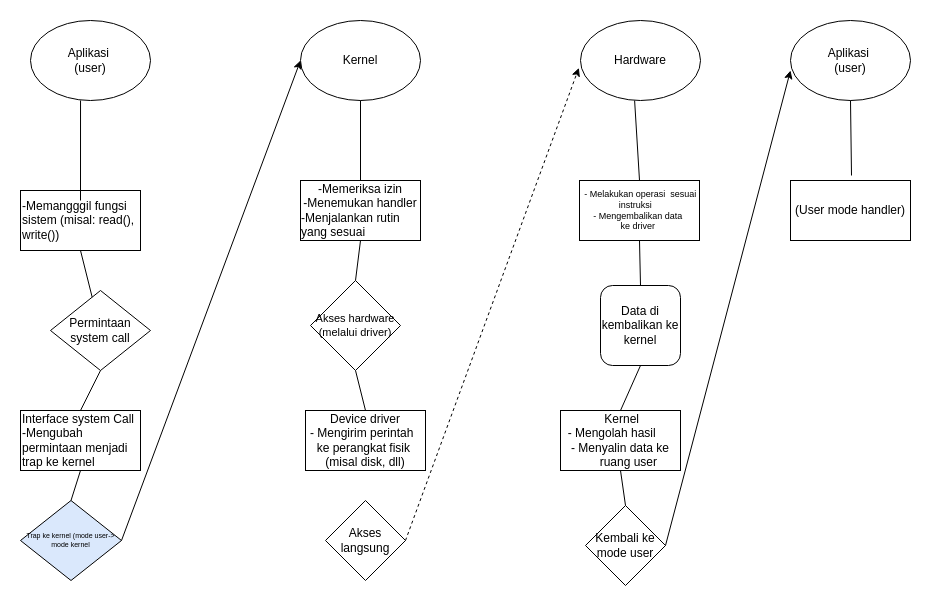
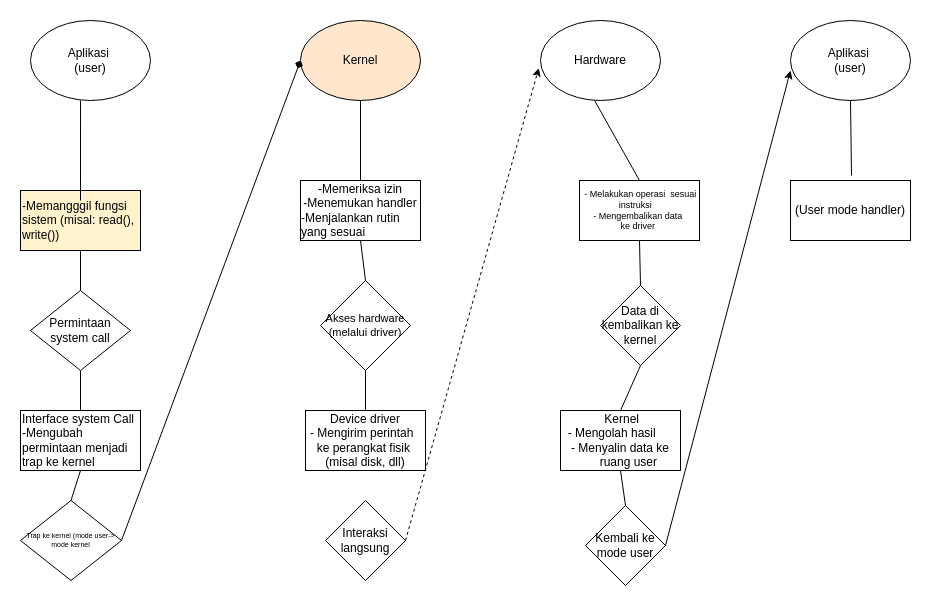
  <mxCell id="0" />
  <mxCell id="1" parent="0" />
  <mxCell id="2" value="Aplikasi&amp;nbsp;&lt;div&gt;(user)&lt;/div&gt;" style="ellipse;whiteSpace=wrap;html=1;" vertex="1" parent="1"><mxGeometry x="30" y="20" width="120" height="80" as="geometry" /></mxCell>
- <mxCell id="3" value="Kernel" style="ellipse;whiteSpace=wrap;html=1;" vertex="1" parent="1"><mxGeometry x="300" y="20" width="120" height="80" as="geometry" /></mxCell>
- <mxCell id="4" value="Hardware" style="ellipse;whiteSpace=wrap;html=1;" vertex="1" parent="1"><mxGeometry x="580" y="20" width="120" height="80" as="geometry" /></mxCell>
+ <mxCell id="3" value="Kernel" style="ellipse;whiteSpace=wrap;html=1;fillColor=#ffe6cc;" vertex="1" parent="1"><mxGeometry x="300" y="20" width="120" height="80" as="geometry" /></mxCell>
+ <mxCell id="4" value="Hardware" style="ellipse;whiteSpace=wrap;html=1;" vertex="1" parent="1"><mxGeometry x="540" y="20" width="120" height="80" as="geometry" /></mxCell>
  <mxCell id="5" value="Aplikasi&amp;nbsp;&lt;div&gt;(user)&lt;/div&gt;" style="ellipse;whiteSpace=wrap;html=1;" vertex="1" parent="1"><mxGeometry x="790" y="20" width="120" height="80" as="geometry" /></mxCell>
- <mxCell id="6" value="-Memangggil fungsi sistem (misal: read(), write())" style="rounded=0;whiteSpace=wrap;html=1;align=left;" vertex="1" parent="1"><mxGeometry x="20" y="190" width="120" height="60" as="geometry" /></mxCell>
- <mxCell id="7" value="Permintaan system call" style="rhombus;whiteSpace=wrap;html=1;" vertex="1" parent="1"><mxGeometry x="50" y="290" width="100" height="80" as="geometry" /></mxCell>
+ <mxCell id="6" value="-Memangggil fungsi sistem (misal: read(), write())" style="rounded=0;whiteSpace=wrap;html=1;align=left;fillColor=#fff2cc;" vertex="1" parent="1"><mxGeometry x="20" y="190" width="120" height="60" as="geometry" /></mxCell>
+ <mxCell id="7" value="Permintaan system call" style="rhombus;whiteSpace=wrap;html=1;" vertex="1" parent="1"><mxGeometry x="30" y="290" width="100" height="80" as="geometry" /></mxCell>
  <mxCell id="8" value="Interface system Call&lt;div&gt;-Mengubah permintaan menjadi trap ke kernel&lt;/div&gt;" style="rounded=0;whiteSpace=wrap;html=1;align=left;" vertex="1" parent="1"><mxGeometry x="20" y="410" width="120" height="60" as="geometry" /></mxCell>
  <mxCell id="9" value="" style="endArrow=none;html=1;rounded=0;exitX=0.417;exitY=1;exitDx=0;exitDy=0;exitPerimeter=0;entryX=0.5;entryY=0.167;entryDx=0;entryDy=0;entryPerimeter=0;" edge="1" parent="1" source="2" target="6"><mxGeometry width="50" height="50" relative="1" as="geometry"><mxPoint x="370" y="240" as="sourcePoint" /><mxPoint x="420" y="190" as="targetPoint" /></mxGeometry></mxCell>
- <mxCell id="10" value="Trap ke kernel (mode user-&amp;gt;&lt;div&gt;mode kernel&lt;/div&gt;" style="rhombus;whiteSpace=wrap;html=1;fontSize=7;fillColor=#dae8fc;" vertex="1" parent="1"><mxGeometry x="20" y="500" width="101" height="80" as="geometry" /></mxCell>
+ <mxCell id="10" value="Trap ke kernel (mode user-&amp;gt;&lt;div&gt;mode kernel&lt;/div&gt;" style="rhombus;whiteSpace=wrap;html=1;fontSize=7;" vertex="1" parent="1"><mxGeometry x="20" y="500" width="101" height="80" as="geometry" /></mxCell>
  <mxCell id="11" value="-Memeriksa izin&lt;div&gt;-Menemukan handler&lt;/div&gt;&lt;div style=&quot;text-align: left;&quot;&gt;-Menjalankan rutin yang sesuai&lt;/div&gt;" style="rounded=0;whiteSpace=wrap;html=1;" vertex="1" parent="1"><mxGeometry x="300" y="180" width="120" height="60" as="geometry" /></mxCell>
- <mxCell id="12" value="Akses hardware&lt;div&gt;(melalui driver)&lt;/div&gt;" style="rhombus;whiteSpace=wrap;html=1;fontSize=11;" vertex="1" parent="1"><mxGeometry x="310" y="280" width="90" height="90" as="geometry" /></mxCell>
+ <mxCell id="12" value="Akses hardware&lt;div&gt;(melalui driver)&lt;/div&gt;" style="rhombus;whiteSpace=wrap;html=1;fontSize=11;" vertex="1" parent="1"><mxGeometry x="320" y="280" width="90" height="90" as="geometry" /></mxCell>
  <mxCell id="13" value="Device driver&lt;div&gt;&lt;div&gt;- Mengirim perintah&amp;nbsp;&amp;nbsp;&lt;/div&gt;&lt;div&gt;ke perangkat fisik&amp;nbsp;&lt;/div&gt;&lt;div&gt;(misal disk, dll)&lt;/div&gt;&lt;/div&gt;" style="rounded=0;whiteSpace=wrap;html=1;" vertex="1" parent="1"><mxGeometry x="305" y="410" width="120" height="60" as="geometry" /></mxCell>
- <mxCell id="14" value="Akses langsung" style="rhombus;whiteSpace=wrap;html=1;rounded=0;" vertex="1" parent="1"><mxGeometry x="325" y="500" width="80" height="80" as="geometry" /></mxCell>
- <mxCell id="15" value="Data di kembalikan ke kernel" style="whiteSpace=wrap;html=1;rounded=1;" vertex="1" parent="1"><mxGeometry x="600" y="285" width="80" height="80" as="geometry" /></mxCell>
+ <mxCell id="14" value="Interaksi langsung" style="rhombus;whiteSpace=wrap;html=1;rounded=0;" vertex="1" parent="1"><mxGeometry x="325" y="500" width="80" height="80" as="geometry" /></mxCell>
+ <mxCell id="15" value="Data di kembalikan ke kernel" style="rhombus;whiteSpace=wrap;html=1;" vertex="1" parent="1"><mxGeometry x="600" y="285" width="80" height="80" as="geometry" /></mxCell>
  <mxCell id="16" value="&lt;div&gt;&amp;nbsp;- Melakukan operasi&amp;nbsp;&lt;span style=&quot;background-color: transparent; color: light-dark(rgb(0, 0, 0), rgb(255, 255, 255));&quot;&gt;&amp;nbsp;sesuai instruksi&amp;nbsp; &amp;nbsp;&lt;/span&gt;&lt;/div&gt;&lt;div&gt;- Mengembalikan data&amp;nbsp;&lt;/div&gt;&lt;div&gt;&amp;nbsp; ke driver&amp;nbsp; &amp;nbsp;&lt;/div&gt;" style="rounded=0;whiteSpace=wrap;html=1;fontSize=9;" vertex="1" parent="1"><mxGeometry x="579" y="180" width="120" height="60" as="geometry" /></mxCell>
  <mxCell id="17" value="&lt;div&gt;&amp;nbsp;Kernel&lt;/div&gt;&lt;div&gt;- Mengolah hasil&amp;nbsp; &amp;nbsp; &amp;nbsp;&lt;/div&gt;&lt;div&gt;&amp;nbsp;- Menyalin data ke&amp;nbsp; &amp;nbsp;&amp;nbsp;&lt;span style=&quot;background-color: transparent; color: light-dark(rgb(0, 0, 0), rgb(255, 255, 255));&quot;&gt;&amp;nbsp; &amp;nbsp;ruang user&lt;/span&gt;&lt;/div&gt;" style="rounded=0;whiteSpace=wrap;html=1;" vertex="1" parent="1"><mxGeometry x="560" y="410" width="120" height="60" as="geometry" /></mxCell>
  <mxCell id="18" value="Kembali ke mode user" style="rhombus;whiteSpace=wrap;html=1;" vertex="1" parent="1"><mxGeometry x="585" y="505" width="80" height="80" as="geometry" /></mxCell>
  <mxCell id="19" value="(User mode handler)" style="rounded=0;whiteSpace=wrap;html=1;" vertex="1" parent="1"><mxGeometry x="790" y="180" width="120" height="60" as="geometry" /></mxCell>
  <mxCell id="20" value="" style="endArrow=none;html=1;rounded=0;entryX=0.5;entryY=1;entryDx=0;entryDy=0;" edge="1" parent="1" source="7" target="6"><mxGeometry width="50" height="50" relative="1" as="geometry"><mxPoint x="430" y="310" as="sourcePoint" /><mxPoint x="480" y="260" as="targetPoint" /></mxGeometry></mxCell>
  <mxCell id="21" value="" style="endArrow=none;html=1;rounded=0;entryX=0.5;entryY=1;entryDx=0;entryDy=0;exitX=0.5;exitY=0;exitDx=0;exitDy=0;" edge="1" parent="1" source="8" target="7"><mxGeometry width="50" height="50" relative="1" as="geometry"><mxPoint x="70" y="420" as="sourcePoint" /><mxPoint x="70" y="380" as="targetPoint" /></mxGeometry></mxCell>
  <mxCell id="22" value="" style="endArrow=none;html=1;rounded=0;entryX=0.5;entryY=1;entryDx=0;entryDy=0;" edge="1" parent="1" source="11" target="3"><mxGeometry width="50" height="50" relative="1" as="geometry"><mxPoint x="430" y="310" as="sourcePoint" /><mxPoint x="480" y="260" as="targetPoint" /></mxGeometry></mxCell>
  <mxCell id="23" value="" style="endArrow=none;html=1;rounded=0;entryX=0.5;entryY=1;entryDx=0;entryDy=0;exitX=0.5;exitY=0;exitDx=0;exitDy=0;" edge="1" parent="1" source="12" target="11"><mxGeometry width="50" height="50" relative="1" as="geometry"><mxPoint x="360" y="270" as="sourcePoint" /><mxPoint x="300" y="220" as="targetPoint" /></mxGeometry></mxCell>
  <mxCell id="24" value="" style="endArrow=none;html=1;rounded=0;entryX=0.5;entryY=0;entryDx=0;entryDy=0;exitX=0.5;exitY=1;exitDx=0;exitDy=0;" edge="1" parent="1" source="12" target="13"><mxGeometry width="50" height="50" relative="1" as="geometry"><mxPoint x="430" y="310" as="sourcePoint" /><mxPoint x="480" y="260" as="targetPoint" /></mxGeometry></mxCell>
  <mxCell id="25" value="" style="endArrow=none;html=1;rounded=0;entryX=0.5;entryY=0;entryDx=0;entryDy=0;exitX=0.5;exitY=1;exitDx=0;exitDy=0;" edge="1" parent="1" source="8" target="10"><mxGeometry width="50" height="50" relative="1" as="geometry"><mxPoint x="430" y="310" as="sourcePoint" /><mxPoint x="480" y="260" as="targetPoint" /></mxGeometry></mxCell>
- <mxCell id="26" value="" style="endArrow=classic;html=1;rounded=0;exitX=1;exitY=0.5;exitDx=0;exitDy=0;entryX=0;entryY=0.5;entryDx=0;entryDy=0;" edge="1" parent="1" source="10" target="3"><mxGeometry width="50" height="50" relative="1" as="geometry"><mxPoint x="420" y="310" as="sourcePoint" /><mxPoint x="470" y="260" as="targetPoint" /></mxGeometry></mxCell>
+ <mxCell id="26" value="" style="endArrow=diamond;html=1;rounded=0;exitX=1;exitY=0.5;exitDx=0;exitDy=0;entryX=0;entryY=0.5;entryDx=0;entryDy=0;" edge="1" parent="1" source="10" target="3"><mxGeometry width="50" height="50" relative="1" as="geometry"><mxPoint x="420" y="310" as="sourcePoint" /><mxPoint x="470" y="260" as="targetPoint" /></mxGeometry></mxCell>
  <mxCell id="27" value="" style="endArrow=classic;html=1;rounded=0;exitX=1;exitY=0.5;exitDx=0;exitDy=0;entryX=-0.014;entryY=0.593;entryDx=0;entryDy=0;entryPerimeter=0;dashed=1;" edge="1" parent="1" source="14" target="4"><mxGeometry width="50" height="50" relative="1" as="geometry"><mxPoint x="420" y="310" as="sourcePoint" /><mxPoint x="470" y="260" as="targetPoint" /></mxGeometry></mxCell>
  <mxCell id="28" value="" style="endArrow=classic;html=1;rounded=0;exitX=1;exitY=0.5;exitDx=0;exitDy=0;" edge="1" parent="1" source="18"><mxGeometry width="50" height="50" relative="1" as="geometry"><mxPoint x="740" y="120" as="sourcePoint" /><mxPoint x="790" y="70" as="targetPoint" /></mxGeometry></mxCell>
  <mxCell id="29" value="" style="endArrow=none;html=1;rounded=0;entryX=0.451;entryY=1.001;entryDx=0;entryDy=0;entryPerimeter=0;exitX=0.5;exitY=0;exitDx=0;exitDy=0;" edge="1" parent="1" source="16" target="4"><mxGeometry width="50" height="50" relative="1" as="geometry"><mxPoint x="420" y="310" as="sourcePoint" /><mxPoint x="470" y="260" as="targetPoint" /></mxGeometry></mxCell>
  <mxCell id="30" value="" style="endArrow=none;html=1;rounded=0;exitX=0.5;exitY=0;exitDx=0;exitDy=0;entryX=0.5;entryY=1;entryDx=0;entryDy=0;" edge="1" parent="1" source="15" target="16"><mxGeometry width="50" height="50" relative="1" as="geometry"><mxPoint x="670" y="300" as="sourcePoint" /><mxPoint x="720" y="250" as="targetPoint" /></mxGeometry></mxCell>
  <mxCell id="31" value="" style="endArrow=none;html=1;rounded=0;exitX=0.5;exitY=0;exitDx=0;exitDy=0;entryX=0.5;entryY=1;entryDx=0;entryDy=0;" edge="1" parent="1" source="17" target="15"><mxGeometry width="50" height="50" relative="1" as="geometry"><mxPoint x="631" y="425" as="sourcePoint" /><mxPoint x="630" y="380" as="targetPoint" /></mxGeometry></mxCell>
  <mxCell id="32" value="" style="endArrow=none;html=1;rounded=0;exitX=0.5;exitY=0;exitDx=0;exitDy=0;entryX=0.5;entryY=1;entryDx=0;entryDy=0;" edge="1" parent="1" source="18" target="17"><mxGeometry width="50" height="50" relative="1" as="geometry"><mxPoint x="601" y="535" as="sourcePoint" /><mxPoint x="600" y="490" as="targetPoint" /></mxGeometry></mxCell>
  <mxCell id="33" value="" style="endArrow=none;html=1;rounded=0;exitX=0.5;exitY=0;exitDx=0;exitDy=0;entryX=0.5;entryY=1;entryDx=0;entryDy=0;" edge="1" parent="1" target="5"><mxGeometry width="50" height="50" relative="1" as="geometry"><mxPoint x="851" y="175" as="sourcePoint" /><mxPoint x="850" y="130" as="targetPoint" /></mxGeometry></mxCell>
